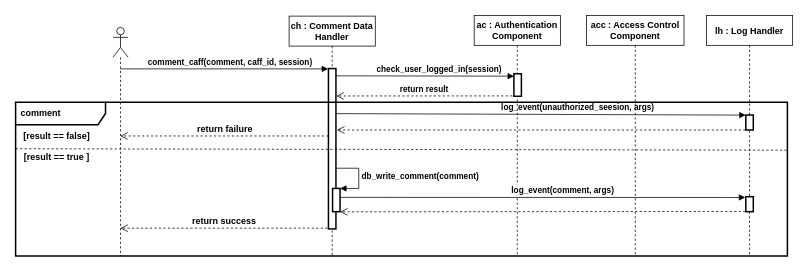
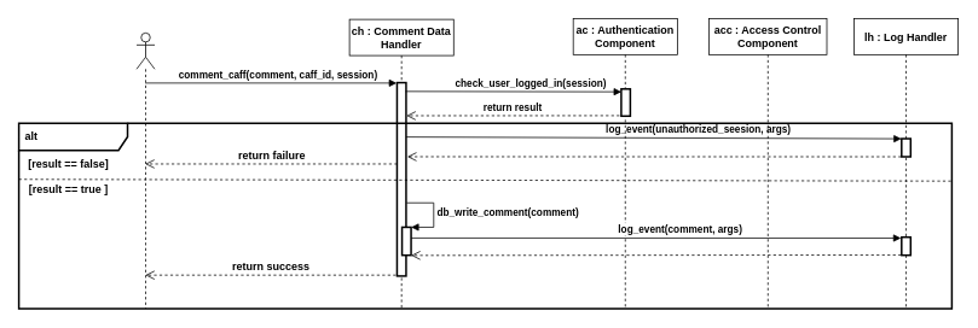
  <mxCell id="0" />
  <mxCell id="1" parent="0" />
  <mxCell id="2" value="&lt;font style=&quot;font-size: 11px&quot;&gt;&lt;b&gt;log_event(unauthorized_seesion, args)&lt;br&gt;&lt;/b&gt;&lt;/font&gt;" style="html=1;verticalAlign=bottom;endArrow=block;rounded=0;fontSize=12;endSize=6;strokeWidth=1;entryX=-0.017;entryY=0.006;entryDx=0;entryDy=0;entryPerimeter=0;exitX=0.944;exitY=0.281;exitDx=0;exitDy=0;exitPerimeter=0;" edge="1" parent="1" source="4" target="20"><mxGeometry x="0.179" width="80" relative="1" as="geometry"><mxPoint x="460" y="153" as="sourcePoint" /><mxPoint x="960" y="155" as="targetPoint" /><mxPoint as="offset" /></mxGeometry></mxCell>
  <mxCell id="3" value="ch : Comment Data&#10; Handler" style="shape=umlLifeline;perimeter=lifelinePerimeter;container=1;collapsible=0;recursiveResize=0;rounded=0;shadow=0;strokeWidth=1;fontStyle=1" vertex="1" parent="1"><mxGeometry x="385" y="21" width="115" height="320" as="geometry" /></mxCell>
  <mxCell id="4" value="" style="points=[];perimeter=orthogonalPerimeter;rounded=0;shadow=0;strokeWidth=2;" vertex="1" parent="3"><mxGeometry x="52.5" y="70" width="10" height="214" as="geometry" /></mxCell>
  <mxCell id="5" value="" style="html=1;points=[];perimeter=orthogonalPerimeter;fontSize=11;strokeWidth=2;" vertex="1" parent="3"><mxGeometry x="58" y="230" width="10" height="31" as="geometry" /></mxCell>
  <mxCell id="6" value="&lt;b&gt;db_write_comment(comment)&lt;/b&gt;" style="edgeStyle=orthogonalEdgeStyle;html=1;align=left;spacingLeft=2;endArrow=block;rounded=0;entryX=1;entryY=0;fontSize=11;" edge="1" parent="3" target="5"><mxGeometry relative="1" as="geometry"><mxPoint x="63" y="203" as="sourcePoint" /><Array as="points"><mxPoint x="93" y="203" /><mxPoint x="93" y="230" /></Array></mxGeometry></mxCell>
  <mxCell id="7" value="" style="shape=umlLifeline;participant=umlActor;perimeter=lifelinePerimeter;whiteSpace=wrap;html=1;container=1;collapsible=0;recursiveResize=0;verticalAlign=top;spacingTop=36;outlineConnect=0;" vertex="1" parent="1"><mxGeometry x="150" y="36" width="20" height="305" as="geometry" /></mxCell>
  <mxCell id="8" value="" style="html=1;verticalAlign=bottom;endArrow=block;rounded=0;entryX=-0.036;entryY=0.002;entryDx=0;entryDy=0;entryPerimeter=0;" edge="1" parent="1" source="7" target="4"><mxGeometry width="80" relative="1" as="geometry"><mxPoint x="270" y="90" as="sourcePoint" /><mxPoint x="420" y="91" as="targetPoint" /></mxGeometry></mxCell>
  <mxCell id="9" value="&lt;b&gt;comment_caff(comment, caff_id, session)&lt;/b&gt;" style="edgeLabel;html=1;align=center;verticalAlign=middle;resizable=0;points=[];" vertex="1" connectable="0" parent="8"><mxGeometry x="-0.099" y="1" relative="1" as="geometry"><mxPoint x="21" y="-8" as="offset" /></mxGeometry></mxCell>
  <mxCell id="10" value="ac : Authentication&#10; Component" style="shape=umlLifeline;perimeter=lifelinePerimeter;container=1;collapsible=0;recursiveResize=0;rounded=0;shadow=0;strokeWidth=1;fontStyle=1" vertex="1" parent="1"><mxGeometry x="632" y="20" width="115" height="321" as="geometry" /></mxCell>
  <mxCell id="11" value="" style="points=[];perimeter=orthogonalPerimeter;rounded=0;shadow=0;strokeWidth=2;" vertex="1" parent="10"><mxGeometry x="53" y="78" width="10" height="30" as="geometry" /></mxCell>
  <mxCell id="12" value="&lt;b&gt;check_user_logged_in(session)&lt;/b&gt;" style="html=1;verticalAlign=bottom;endArrow=block;rounded=0;entryX=0.021;entryY=0.038;entryDx=0;entryDy=0;entryPerimeter=0;exitX=0.941;exitY=0.036;exitDx=0;exitDy=0;exitPerimeter=0;" edge="1" parent="1"><mxGeometry x="0.155" width="80" relative="1" as="geometry"><mxPoint x="446.91" y="100.704" as="sourcePoint" /><mxPoint x="685.21" y="101.14" as="targetPoint" /><mxPoint as="offset" /></mxGeometry></mxCell>
  <mxCell id="13" value="&lt;b&gt;return result&lt;br&gt;&lt;/b&gt;" style="html=1;verticalAlign=bottom;endArrow=open;dashed=1;endSize=8;rounded=0;exitX=-0.143;exitY=0.795;exitDx=0;exitDy=0;exitPerimeter=0;entryX=1.043;entryY=0.171;entryDx=0;entryDy=0;entryPerimeter=0;" edge="1" parent="1" target="4"><mxGeometry relative="1" as="geometry"><mxPoint x="683" y="127.5" as="sourcePoint" /><mxPoint x="460" y="128" as="targetPoint" /></mxGeometry></mxCell>
  <mxCell id="14" value="" style="endArrow=none;dashed=1;html=1;strokeWidth=1;rounded=0;endSize=6;exitX=0;exitY=1;exitDx=0;exitDy=0;entryX=0.999;entryY=0.213;entryDx=0;entryDy=0;entryPerimeter=0;" edge="1" parent="1"><mxGeometry width="50" height="50" relative="1" as="geometry"><mxPoint x="20" y="198" as="sourcePoint" /><mxPoint x="1048.97" y="199.918" as="targetPoint" /></mxGeometry></mxCell>
  <mxCell id="15" value="&lt;b&gt;[result == true ]&lt;br&gt;&lt;/b&gt;" style="text;html=1;strokeColor=none;fillColor=none;align=center;verticalAlign=middle;whiteSpace=wrap;rounded=0;" vertex="1" parent="1"><mxGeometry x="20" y="194" width="110" height="30" as="geometry" /></mxCell>
  <mxCell id="16" value="&lt;b&gt;[result == false]&lt;/b&gt;" style="text;html=1;strokeColor=none;fillColor=none;align=center;verticalAlign=middle;whiteSpace=wrap;rounded=0;" vertex="1" parent="1"><mxGeometry x="20" y="167" width="110" height="30" as="geometry" /></mxCell>
  <mxCell id="17" value="&lt;b&gt;return failure&lt;br&gt;&lt;/b&gt;" style="html=1;verticalAlign=bottom;endArrow=open;dashed=1;endSize=8;rounded=0;fontSize=12;strokeWidth=1;exitX=0.016;exitY=0.476;exitDx=0;exitDy=0;exitPerimeter=0;" edge="1" parent="1"><mxGeometry relative="1" as="geometry"><mxPoint x="437.66" y="180.96" as="sourcePoint" /><mxPoint x="159.5" y="180.96" as="targetPoint" /></mxGeometry></mxCell>
  <mxCell id="18" value="&lt;b&gt;return success&lt;br&gt;&lt;/b&gt;" style="html=1;verticalAlign=bottom;endArrow=open;dashed=1;endSize=8;rounded=0;fontSize=12;strokeWidth=1;exitX=-0.13;exitY=1;exitDx=0;exitDy=0;exitPerimeter=0;" edge="1" parent="1"><mxGeometry relative="1" as="geometry"><mxPoint x="436.2" y="304" as="sourcePoint" /><mxPoint x="159.667" y="304" as="targetPoint" /></mxGeometry></mxCell>
  <mxCell id="19" value="lh : Log Handler" style="shape=umlLifeline;perimeter=lifelinePerimeter;container=1;collapsible=0;recursiveResize=0;rounded=0;shadow=0;strokeWidth=1;fontStyle=1" vertex="1" parent="1"><mxGeometry x="942" y="20" width="115" height="321" as="geometry" /></mxCell>
  <mxCell id="20" value="" style="points=[];perimeter=orthogonalPerimeter;rounded=0;shadow=0;strokeWidth=2;" vertex="1" parent="19"><mxGeometry x="52.5" y="133" width="10" height="20" as="geometry" /></mxCell>
  <mxCell id="21" value="" style="points=[];perimeter=orthogonalPerimeter;rounded=0;shadow=0;strokeWidth=2;" vertex="1" parent="19"><mxGeometry x="52.5" y="242" width="10" height="20" as="geometry" /></mxCell>
  <mxCell id="22" value="&lt;font style=&quot;font-size: 11px&quot;&gt;&lt;b&gt;log_event(comment, args)&lt;br&gt;&lt;/b&gt;&lt;/font&gt;" style="html=1;verticalAlign=bottom;endArrow=block;rounded=0;fontSize=12;endSize=6;strokeWidth=1;entryX=-0.067;entryY=0.896;entryDx=0;entryDy=0;entryPerimeter=0;" edge="1" parent="1"><mxGeometry x="0.098" width="80" relative="1" as="geometry"><mxPoint x="453" y="262.94" as="sourcePoint" /><mxPoint x="993.83" y="263.04" as="targetPoint" /><mxPoint as="offset" /></mxGeometry></mxCell>
  <mxCell id="23" value="" style="html=1;verticalAlign=bottom;endArrow=open;dashed=1;endSize=8;rounded=0;fontSize=12;strokeWidth=1;exitX=-0.06;exitY=1.003;exitDx=0;exitDy=0;exitPerimeter=0;" edge="1" parent="1"><mxGeometry relative="1" as="geometry"><mxPoint x="993.9" y="281.69" as="sourcePoint" /><mxPoint x="453" y="282.2" as="targetPoint" /></mxGeometry></mxCell>
  <mxCell id="24" value="acc : Access Control&#10;Component" style="shape=umlLifeline;perimeter=lifelinePerimeter;container=1;collapsible=0;recursiveResize=0;rounded=0;shadow=0;strokeWidth=1;fontStyle=1" vertex="1" parent="1"><mxGeometry x="782" y="20" width="130" height="321" as="geometry" /></mxCell>
  <mxCell id="25" value="" style="html=1;verticalAlign=bottom;endArrow=open;dashed=1;endSize=8;rounded=0;fontSize=12;strokeWidth=1;exitX=-0.05;exitY=0.075;exitDx=0;exitDy=0;exitPerimeter=0;startSize=7;entryX=1.132;entryY=0.383;entryDx=0;entryDy=0;entryPerimeter=0;" edge="1" parent="1" target="4"><mxGeometry relative="1" as="geometry"><mxPoint x="994" y="173" as="sourcePoint" /><mxPoint x="470" y="173" as="targetPoint" /></mxGeometry></mxCell>
- <mxCell id="26" value="&lt;font style=&quot;font-size: 12px&quot;&gt;&lt;b&gt;comment&lt;/b&gt;&lt;/font&gt;" style="shape=umlFrame;whiteSpace=wrap;html=1;width=120;height=30;boundedLbl=1;verticalAlign=middle;align=left;spacingLeft=5;strokeWidth=2;" vertex="1" parent="1"><mxGeometry x="20" y="136" width="1030" height="205" as="geometry" /></mxCell>
+ <mxCell id="26" value="&lt;font style=&quot;font-size: 12px&quot;&gt;&lt;b&gt;alt&lt;/b&gt;&lt;/font&gt;" style="shape=umlFrame;whiteSpace=wrap;html=1;width=120;height=30;boundedLbl=1;verticalAlign=middle;align=left;spacingLeft=5;strokeWidth=2;" vertex="1" parent="1"><mxGeometry x="20" y="136" width="1030" height="205" as="geometry" /></mxCell>
